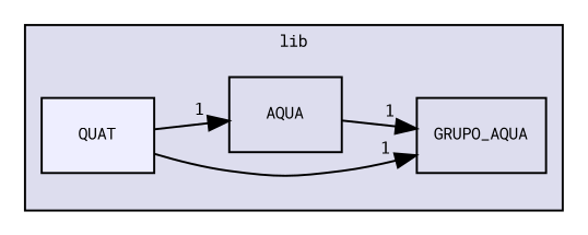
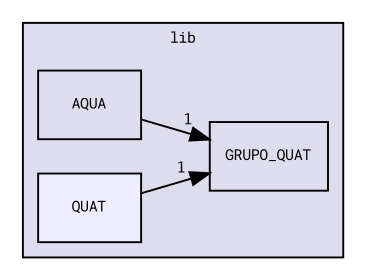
  digraph {
    compound=true
    fontname="Roboto Mono"
    rankdir=LR
    node [fontname="Roboto Mono" fontsize=8 shape=box]
    edge [fontname="Roboto Mono" headlabel=1 labeldistance=1.5 labelfontname=DejaVuSansMono labelfontsize=8]
-   n1 [label=GRUPO_AQUA]
+   n1 [label=GRUPO_QUAT]
    n2 [label=AQUA]
    n3 [fillcolor="#eeeeff" label=QUAT pencolor=black style=filled]
    subgraph cluster_1 {
      bgcolor="#ddddee"
      fontsize=8
      label=lib
      pencolor=black
      n1
      n2
      n3
    }
    n2 -> n1
    n3 -> n1
-   n3 -> n2
  }
